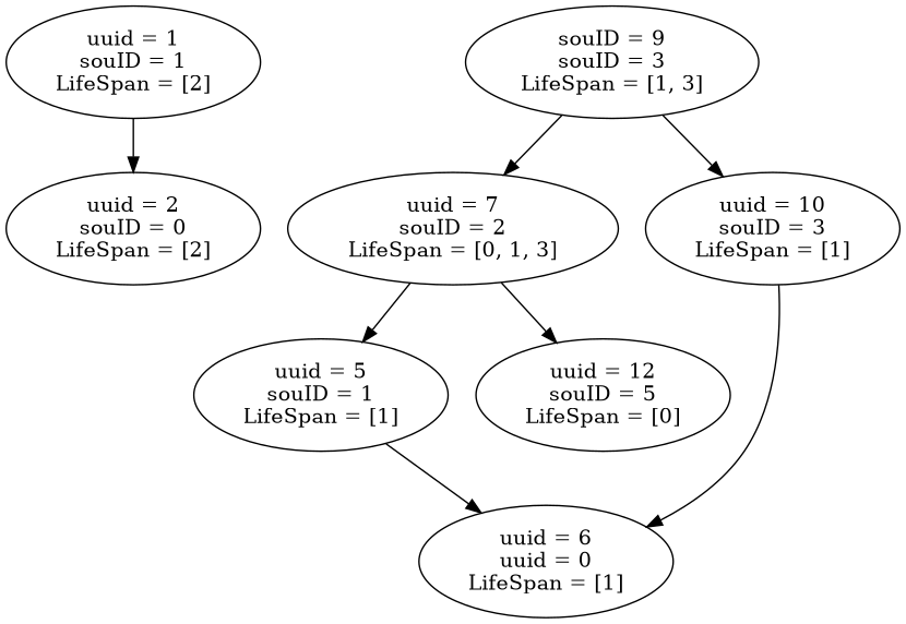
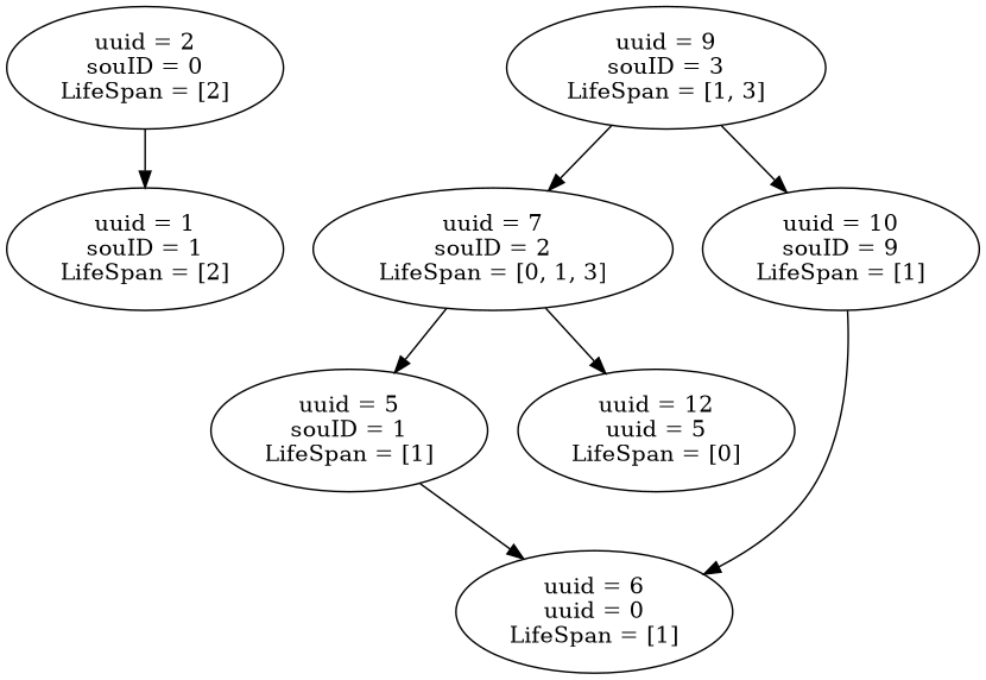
  digraph {
    n1 [label="uuid = 1\nsouID = 1\nLifeSpan = [2]"]
    n2 [label="uuid = 2\nsouID = 0\nLifeSpan = [2]"]
    n3 [label="uuid = 5\nsouID = 1\nLifeSpan = [1]"]
    n4 [label="uuid = 6\nuuid = 0\nLifeSpan = [1]"]
    n5 [label="uuid = 7\nsouID = 2\nLifeSpan = [0, 1, 3]"]
-   n6 [label="uuid = 12\nsouID = 5\nLifeSpan = [0]"]
-   n7 [label="souID = 9\nsouID = 3\nLifeSpan = [1, 3]"]
-   n8 [label="uuid = 10\nsouID = 3\nLifeSpan = [1]"]
-   n1 -> n2
+   n6 [label="uuid = 12\nuuid = 5\nLifeSpan = [0]"]
+   n7 [label="uuid = 9\nsouID = 3\nLifeSpan = [1, 3]"]
+   n8 [label="uuid = 10\nsouID = 9\nLifeSpan = [1]"]
+   n2 -> n1
    n3 -> n4
    n5 -> n3
    n5 -> n6
    n7 -> n5
    n7 -> n8
    n8 -> n4
  }
